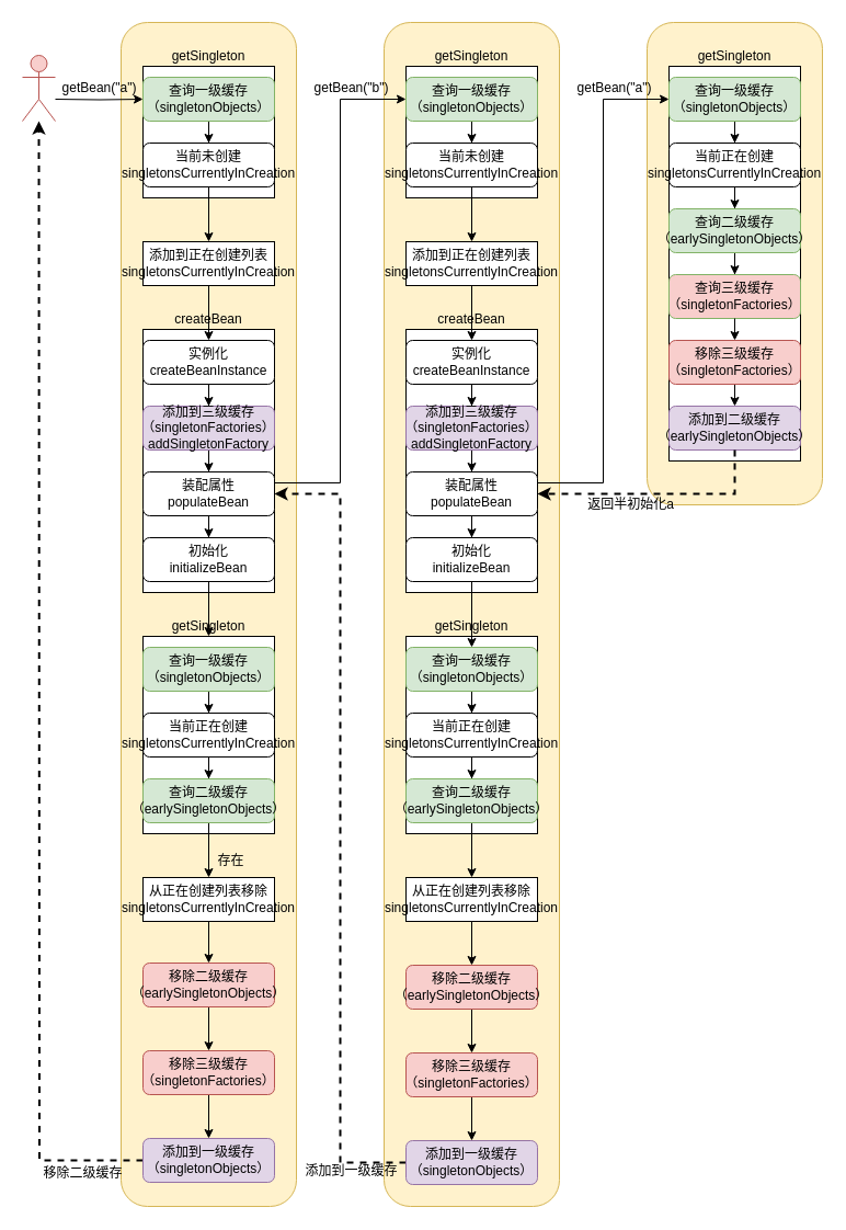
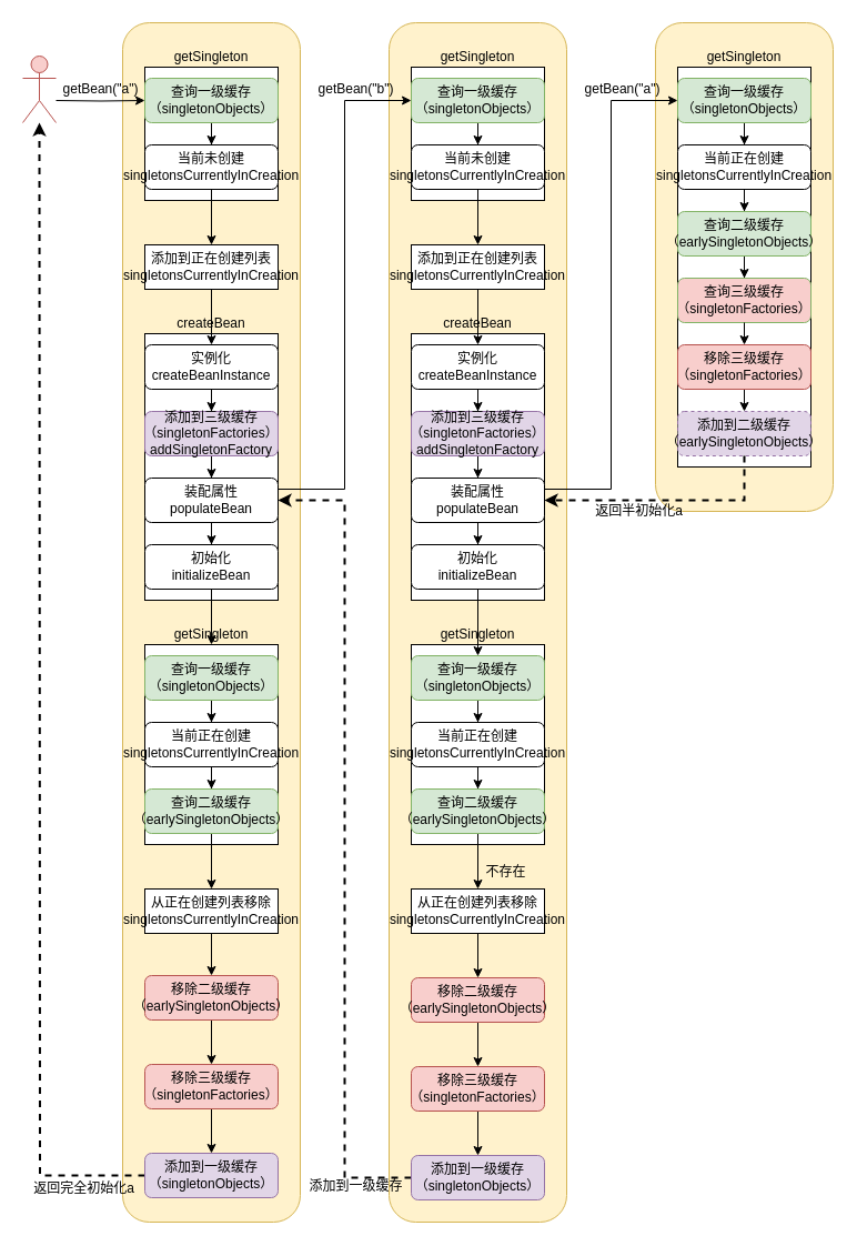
  <mxCell id="0" />
  <mxCell id="1" parent="0" />
  <mxCell id="2" value="" style="rounded=1;whiteSpace=wrap;html=1;fillColor=#fff2cc;strokeColor=#d6b656;" vertex="1" parent="1"><mxGeometry x="590" y="20" width="160" height="440" as="geometry" /></mxCell>
  <mxCell id="3" value="" style="rounded=1;whiteSpace=wrap;html=1;fillColor=#fff2cc;strokeColor=#d6b656;" vertex="1" parent="1"><mxGeometry x="350" y="20" width="160" height="1080" as="geometry" /></mxCell>
  <mxCell id="4" value="" style="rounded=1;whiteSpace=wrap;html=1;fillColor=#fff2cc;strokeColor=#d6b656;" vertex="1" parent="1"><mxGeometry x="110" y="20" width="160" height="1080" as="geometry" /></mxCell>
  <mxCell id="5" value="getSingleton" style="rounded=0;whiteSpace=wrap;html=1;labelPosition=center;verticalLabelPosition=top;align=center;verticalAlign=bottom;" vertex="1" parent="1"><mxGeometry x="130" y="60" width="120" height="120" as="geometry" /></mxCell>
  <mxCell id="6" style="edgeStyle=orthogonalEdgeStyle;rounded=0;orthogonalLoop=1;jettySize=auto;html=1;entryX=0.5;entryY=0;entryDx=0;entryDy=0;" edge="1" parent="1" source="7" target="9"><mxGeometry relative="1" as="geometry" /></mxCell>
  <mxCell id="7" value="查询一级缓存（singletonObjects）" style="rounded=1;whiteSpace=wrap;html=1;fillColor=#d5e8d4;strokeColor=#82b366;" vertex="1" parent="1"><mxGeometry x="130" y="70" width="120" height="40" as="geometry" /></mxCell>
  <mxCell id="8" style="edgeStyle=orthogonalEdgeStyle;rounded=0;orthogonalLoop=1;jettySize=auto;html=1;entryX=0.5;entryY=0;entryDx=0;entryDy=0;" edge="1" parent="1" source="9" target="11"><mxGeometry relative="1" as="geometry" /></mxCell>
  <mxCell id="9" value="当前未创建singletonsCurrentlyInCreation" style="rounded=1;whiteSpace=wrap;html=1;" vertex="1" parent="1"><mxGeometry x="130" y="130" width="120" height="40" as="geometry" /></mxCell>
  <mxCell id="10" style="edgeStyle=orthogonalEdgeStyle;rounded=0;orthogonalLoop=1;jettySize=auto;html=1;exitX=0.5;exitY=1;exitDx=0;exitDy=0;" edge="1" parent="1" source="9" target="9"><mxGeometry relative="1" as="geometry" /></mxCell>
  <mxCell id="11" value="添加到正在创建列表&lt;br&gt;singletonsCurrentlyInCreation" style="rounded=0;whiteSpace=wrap;html=1;" vertex="1" parent="1"><mxGeometry x="130" y="220" width="120" height="40" as="geometry" /></mxCell>
  <mxCell id="12" style="edgeStyle=orthogonalEdgeStyle;rounded=0;orthogonalLoop=1;jettySize=auto;html=1;entryX=0;entryY=0.5;entryDx=0;entryDy=0;" edge="1" parent="1" target="7"><mxGeometry relative="1" as="geometry"><mxPoint x="50" y="90" as="sourcePoint" /></mxGeometry></mxCell>
  <mxCell id="13" value="getBean(&quot;a&quot;)" style="text;html=1;align=center;verticalAlign=middle;resizable=0;points=[];;autosize=1;" vertex="1" parent="1"><mxGeometry x="50" y="70" width="80" height="20" as="geometry" /></mxCell>
  <mxCell id="14" value="createBean" style="rounded=0;whiteSpace=wrap;html=1;labelPosition=center;verticalLabelPosition=top;align=center;verticalAlign=bottom;" vertex="1" parent="1"><mxGeometry x="130" y="300" width="120" height="240" as="geometry" /></mxCell>
  <mxCell id="15" style="edgeStyle=orthogonalEdgeStyle;rounded=0;orthogonalLoop=1;jettySize=auto;html=1;" edge="1" parent="1" source="16" target="18"><mxGeometry relative="1" as="geometry" /></mxCell>
  <mxCell id="16" value="实例化&lt;br&gt;createBeanInstance" style="rounded=1;whiteSpace=wrap;html=1;" vertex="1" parent="1"><mxGeometry x="130" y="310" width="120" height="40" as="geometry" /></mxCell>
  <mxCell id="17" style="edgeStyle=orthogonalEdgeStyle;rounded=0;orthogonalLoop=1;jettySize=auto;html=1;" edge="1" parent="1" source="18" target="21"><mxGeometry relative="1" as="geometry" /></mxCell>
  <mxCell id="18" value="添加到三级缓存（singletonFactories）&lt;br&gt;addSingletonFactory" style="rounded=1;whiteSpace=wrap;html=1;fillColor=#e1d5e7;strokeColor=#9673a6;" vertex="1" parent="1"><mxGeometry x="130" y="370" width="120" height="40" as="geometry" /></mxCell>
  <mxCell id="19" style="edgeStyle=orthogonalEdgeStyle;rounded=0;orthogonalLoop=1;jettySize=auto;html=1;entryX=0;entryY=0.5;entryDx=0;entryDy=0;strokeWidth=1;" edge="1" parent="1" source="21" target="25"><mxGeometry relative="1" as="geometry"><mxPoint x="300" y="150" as="targetPoint" /><Array as="points"><mxPoint x="310" y="440" /><mxPoint x="310" y="90" /></Array></mxGeometry></mxCell>
  <mxCell id="20" style="edgeStyle=orthogonalEdgeStyle;rounded=0;orthogonalLoop=1;jettySize=auto;html=1;strokeWidth=1;" edge="1" parent="1" source="21" target="76"><mxGeometry relative="1" as="geometry" /></mxCell>
  <mxCell id="21" value="装配属性populateBean" style="rounded=1;whiteSpace=wrap;html=1;" vertex="1" parent="1"><mxGeometry x="130" y="430" width="120" height="40" as="geometry" /></mxCell>
  <mxCell id="22" style="edgeStyle=orthogonalEdgeStyle;rounded=0;orthogonalLoop=1;jettySize=auto;html=1;entryX=0.5;entryY=0;entryDx=0;entryDy=0;" edge="1" parent="1" source="11" target="16"><mxGeometry relative="1" as="geometry" /></mxCell>
  <mxCell id="23" value="getSingleton" style="rounded=0;whiteSpace=wrap;html=1;labelPosition=center;verticalLabelPosition=top;align=center;verticalAlign=bottom;" vertex="1" parent="1"><mxGeometry x="370" y="60" width="120" height="120" as="geometry" /></mxCell>
  <mxCell id="24" style="edgeStyle=orthogonalEdgeStyle;rounded=0;orthogonalLoop=1;jettySize=auto;html=1;entryX=0.5;entryY=0;entryDx=0;entryDy=0;" edge="1" parent="1" source="25" target="27"><mxGeometry relative="1" as="geometry" /></mxCell>
  <mxCell id="25" value="查询一级缓存（singletonObjects）" style="rounded=1;whiteSpace=wrap;html=1;fillColor=#d5e8d4;strokeColor=#82b366;" vertex="1" parent="1"><mxGeometry x="370" y="70" width="120" height="40" as="geometry" /></mxCell>
  <mxCell id="26" style="edgeStyle=orthogonalEdgeStyle;rounded=0;orthogonalLoop=1;jettySize=auto;html=1;entryX=0.5;entryY=0;entryDx=0;entryDy=0;" edge="1" parent="1" source="27" target="29"><mxGeometry relative="1" as="geometry" /></mxCell>
  <mxCell id="27" value="当前未创建singletonsCurrentlyInCreation" style="rounded=1;whiteSpace=wrap;html=1;" vertex="1" parent="1"><mxGeometry x="370" y="130" width="120" height="40" as="geometry" /></mxCell>
  <mxCell id="28" style="edgeStyle=orthogonalEdgeStyle;rounded=0;orthogonalLoop=1;jettySize=auto;html=1;exitX=0.5;exitY=1;exitDx=0;exitDy=0;" edge="1" parent="1" source="27" target="27"><mxGeometry relative="1" as="geometry" /></mxCell>
  <mxCell id="29" value="添加到正在创建列表&lt;br&gt;singletonsCurrentlyInCreation" style="rounded=0;whiteSpace=wrap;html=1;" vertex="1" parent="1"><mxGeometry x="370" y="220" width="120" height="40" as="geometry" /></mxCell>
  <mxCell id="30" value="createBean" style="rounded=0;whiteSpace=wrap;html=1;labelPosition=center;verticalLabelPosition=top;align=center;verticalAlign=bottom;" vertex="1" parent="1"><mxGeometry x="370" y="300" width="120" height="240" as="geometry" /></mxCell>
  <mxCell id="31" style="edgeStyle=orthogonalEdgeStyle;rounded=0;orthogonalLoop=1;jettySize=auto;html=1;" edge="1" parent="1" source="32" target="34"><mxGeometry relative="1" as="geometry" /></mxCell>
  <mxCell id="32" value="实例化&lt;br&gt;createBeanInstance" style="rounded=1;whiteSpace=wrap;html=1;" vertex="1" parent="1"><mxGeometry x="370" y="310" width="120" height="40" as="geometry" /></mxCell>
  <mxCell id="33" style="edgeStyle=orthogonalEdgeStyle;rounded=0;orthogonalLoop=1;jettySize=auto;html=1;" edge="1" parent="1" source="34" target="36"><mxGeometry relative="1" as="geometry" /></mxCell>
  <mxCell id="34" value="添加到三级缓存（singletonFactories）&lt;br&gt;addSingletonFactory" style="rounded=1;whiteSpace=wrap;html=1;fillColor=#e1d5e7;strokeColor=#9673a6;" vertex="1" parent="1"><mxGeometry x="370" y="370" width="120" height="40" as="geometry" /></mxCell>
  <mxCell id="35" style="edgeStyle=orthogonalEdgeStyle;rounded=0;orthogonalLoop=1;jettySize=auto;html=1;entryX=0.5;entryY=0;entryDx=0;entryDy=0;strokeWidth=1;" edge="1" parent="1" source="36" target="56"><mxGeometry relative="1" as="geometry" /></mxCell>
  <mxCell id="36" value="装配属性populateBean" style="rounded=1;whiteSpace=wrap;html=1;" vertex="1" parent="1"><mxGeometry x="370" y="430" width="120" height="40" as="geometry" /></mxCell>
  <mxCell id="37" style="edgeStyle=orthogonalEdgeStyle;rounded=0;orthogonalLoop=1;jettySize=auto;html=1;entryX=0.5;entryY=0;entryDx=0;entryDy=0;" edge="1" parent="1" source="29" target="32"><mxGeometry relative="1" as="geometry" /></mxCell>
  <mxCell id="38" value="getBean(&quot;b&quot;)" style="text;html=1;align=center;verticalAlign=middle;resizable=0;points=[];;autosize=1;" vertex="1" parent="1"><mxGeometry x="280" y="70" width="80" height="20" as="geometry" /></mxCell>
  <mxCell id="39" value="getSingleton" style="rounded=0;whiteSpace=wrap;html=1;labelPosition=center;verticalLabelPosition=top;align=center;verticalAlign=bottom;" vertex="1" parent="1"><mxGeometry x="610" y="60" width="120" height="360" as="geometry" /></mxCell>
  <mxCell id="40" style="edgeStyle=orthogonalEdgeStyle;rounded=0;orthogonalLoop=1;jettySize=auto;html=1;entryX=0.5;entryY=0;entryDx=0;entryDy=0;" edge="1" parent="1" source="41" target="43"><mxGeometry relative="1" as="geometry" /></mxCell>
  <mxCell id="41" value="查询一级缓存（singletonObjects）" style="rounded=1;whiteSpace=wrap;html=1;fillColor=#d5e8d4;strokeColor=#82b366;" vertex="1" parent="1"><mxGeometry x="610" y="70" width="120" height="40" as="geometry" /></mxCell>
  <mxCell id="42" style="edgeStyle=orthogonalEdgeStyle;rounded=0;orthogonalLoop=1;jettySize=auto;html=1;entryX=0.5;entryY=0;entryDx=0;entryDy=0;strokeWidth=1;" edge="1" parent="1" source="43" target="48"><mxGeometry relative="1" as="geometry" /></mxCell>
  <mxCell id="43" value="当前正在创建singletonsCurrentlyInCreation" style="rounded=1;whiteSpace=wrap;html=1;" vertex="1" parent="1"><mxGeometry x="610" y="130" width="120" height="40" as="geometry" /></mxCell>
  <mxCell id="44" style="edgeStyle=orthogonalEdgeStyle;rounded=0;orthogonalLoop=1;jettySize=auto;html=1;exitX=0.5;exitY=1;exitDx=0;exitDy=0;" edge="1" parent="1" source="43" target="43"><mxGeometry relative="1" as="geometry" /></mxCell>
  <mxCell id="45" style="edgeStyle=orthogonalEdgeStyle;rounded=0;orthogonalLoop=1;jettySize=auto;html=1;strokeWidth=1;" edge="1" parent="1" target="41"><mxGeometry relative="1" as="geometry"><mxPoint x="610" y="90" as="targetPoint" /><mxPoint x="490" y="440" as="sourcePoint" /><Array as="points"><mxPoint x="490" y="440" /><mxPoint x="550" y="440" /><mxPoint x="550" y="90" /></Array></mxGeometry></mxCell>
  <mxCell id="46" value="getBean(&quot;a&quot;)" style="text;html=1;align=center;verticalAlign=middle;resizable=0;points=[];;autosize=1;" vertex="1" parent="1"><mxGeometry x="520" y="70" width="80" height="20" as="geometry" /></mxCell>
  <mxCell id="47" style="edgeStyle=orthogonalEdgeStyle;rounded=0;orthogonalLoop=1;jettySize=auto;html=1;entryX=0.5;entryY=0;entryDx=0;entryDy=0;strokeWidth=1;" edge="1" parent="1" source="48" target="50"><mxGeometry relative="1" as="geometry" /></mxCell>
  <mxCell id="48" value="查询二级缓存（earlySingletonObjects）" style="rounded=1;whiteSpace=wrap;html=1;fillColor=#d5e8d4;strokeColor=#82b366;" vertex="1" parent="1"><mxGeometry x="610" y="190" width="120" height="40" as="geometry" /></mxCell>
  <mxCell id="49" style="edgeStyle=orthogonalEdgeStyle;rounded=0;orthogonalLoop=1;jettySize=auto;html=1;entryX=0.5;entryY=0;entryDx=0;entryDy=0;strokeWidth=1;exitX=0.5;exitY=1;exitDx=0;exitDy=0;" edge="1" parent="1" source="54" target="52"><mxGeometry relative="1" as="geometry" /></mxCell>
  <mxCell id="50" value="查询三级缓存（singletonFactories）" style="rounded=1;whiteSpace=wrap;html=1;fillColor=#f8cecc;strokeColor=#82b366;" vertex="1" parent="1"><mxGeometry x="610" y="250" width="120" height="40" as="geometry" /></mxCell>
  <mxCell id="51" style="edgeStyle=orthogonalEdgeStyle;rounded=0;orthogonalLoop=1;jettySize=auto;html=1;entryX=0.5;entryY=0;entryDx=0;entryDy=0;strokeWidth=1;" edge="1" parent="1" target="54"><mxGeometry relative="1" as="geometry"><mxPoint x="670" y="290" as="sourcePoint" /></mxGeometry></mxCell>
- <mxCell id="52" value="添加到二级缓存（earlySingletonObjects）" style="rounded=1;whiteSpace=wrap;html=1;fillColor=#e1d5e7;strokeColor=#9673a6;" vertex="1" parent="1"><mxGeometry x="610" y="370" width="120" height="40" as="geometry" /></mxCell>
+ <mxCell id="52" value="添加到二级缓存（earlySingletonObjects）" style="rounded=1;whiteSpace=wrap;html=1;fillColor=#e1d5e7;strokeColor=#9673a6;dashed=1;" vertex="1" parent="1"><mxGeometry x="610" y="370" width="120" height="40" as="geometry" /></mxCell>
  <mxCell id="53" style="edgeStyle=orthogonalEdgeStyle;rounded=0;orthogonalLoop=1;jettySize=auto;html=1;entryX=1;entryY=0.5;entryDx=0;entryDy=0;strokeWidth=2;dashed=1;exitX=0.5;exitY=1;exitDx=0;exitDy=0;" edge="1" parent="1" source="52" target="36"><mxGeometry relative="1" as="geometry"><Array as="points"><mxPoint x="670" y="450" /></Array></mxGeometry></mxCell>
  <mxCell id="54" value="移除三级缓存（singletonFactories）" style="rounded=1;whiteSpace=wrap;html=1;fillColor=#f8cecc;strokeColor=#b85450;" vertex="1" parent="1"><mxGeometry x="610" y="310" width="120" height="40" as="geometry" /></mxCell>
  <mxCell id="55" value="返回半初始化a" style="text;html=1;align=center;verticalAlign=middle;resizable=0;points=[];;autosize=1;" vertex="1" parent="1"><mxGeometry x="530" y="450" width="90" height="20" as="geometry" /></mxCell>
  <mxCell id="56" value="初始化&lt;br&gt;initializeBean" style="rounded=1;whiteSpace=wrap;html=1;" vertex="1" parent="1"><mxGeometry x="370" y="490" width="120" height="40" as="geometry" /></mxCell>
  <mxCell id="57" value="getSingleton" style="rounded=0;whiteSpace=wrap;html=1;labelPosition=center;verticalLabelPosition=top;align=center;verticalAlign=bottom;" vertex="1" parent="1"><mxGeometry x="370" y="580" width="120" height="180" as="geometry" /></mxCell>
  <mxCell id="58" style="edgeStyle=orthogonalEdgeStyle;rounded=0;orthogonalLoop=1;jettySize=auto;html=1;entryX=0.5;entryY=0;entryDx=0;entryDy=0;" edge="1" parent="1" source="59" target="61"><mxGeometry relative="1" as="geometry" /></mxCell>
  <mxCell id="59" value="查询一级缓存（singletonObjects）" style="rounded=1;whiteSpace=wrap;html=1;fillColor=#d5e8d4;strokeColor=#82b366;" vertex="1" parent="1"><mxGeometry x="370" y="590" width="120" height="40" as="geometry" /></mxCell>
  <mxCell id="60" style="edgeStyle=orthogonalEdgeStyle;rounded=0;orthogonalLoop=1;jettySize=auto;html=1;strokeWidth=1;" edge="1" parent="1" source="61" target="65"><mxGeometry relative="1" as="geometry" /></mxCell>
  <mxCell id="61" value="当前正在创建singletonsCurrentlyInCreation" style="rounded=1;whiteSpace=wrap;html=1;" vertex="1" parent="1"><mxGeometry x="370" y="650" width="120" height="40" as="geometry" /></mxCell>
  <mxCell id="62" style="edgeStyle=orthogonalEdgeStyle;rounded=0;orthogonalLoop=1;jettySize=auto;html=1;exitX=0.5;exitY=1;exitDx=0;exitDy=0;" edge="1" parent="1" source="61" target="61"><mxGeometry relative="1" as="geometry" /></mxCell>
  <mxCell id="63" style="edgeStyle=orthogonalEdgeStyle;rounded=0;orthogonalLoop=1;jettySize=auto;html=1;strokeWidth=1;" edge="1" parent="1" source="56" target="59"><mxGeometry relative="1" as="geometry" /></mxCell>
  <mxCell id="64" style="edgeStyle=orthogonalEdgeStyle;rounded=0;orthogonalLoop=1;jettySize=auto;html=1;entryX=0.5;entryY=0;entryDx=0;entryDy=0;strokeWidth=1;" edge="1" parent="1" source="65" target="67"><mxGeometry relative="1" as="geometry" /></mxCell>
  <mxCell id="65" value="查询二级缓存（earlySingletonObjects）" style="rounded=1;whiteSpace=wrap;html=1;fillColor=#d5e8d4;strokeColor=#82b366;" vertex="1" parent="1"><mxGeometry x="370" y="710" width="120" height="40" as="geometry" /></mxCell>
  <mxCell id="66" style="edgeStyle=orthogonalEdgeStyle;rounded=0;orthogonalLoop=1;jettySize=auto;html=1;entryX=0.5;entryY=0;entryDx=0;entryDy=0;strokeWidth=1;" edge="1" parent="1" source="67" target="71"><mxGeometry relative="1" as="geometry" /></mxCell>
  <mxCell id="67" value="从正在创建列表移除&lt;br&gt;singletonsCurrentlyInCreation" style="rounded=0;whiteSpace=wrap;html=1;" vertex="1" parent="1"><mxGeometry x="370" y="800" width="120" height="40" as="geometry" /></mxCell>
  <mxCell id="68" style="edgeStyle=orthogonalEdgeStyle;rounded=0;orthogonalLoop=1;jettySize=auto;html=1;entryX=1;entryY=0.5;entryDx=0;entryDy=0;strokeWidth=2;dashed=1;" edge="1" parent="1" source="69" target="21"><mxGeometry relative="1" as="geometry" /></mxCell>
  <mxCell id="69" value="添加到一级缓存（singletonObjects）" style="rounded=1;whiteSpace=wrap;html=1;fillColor=#e1d5e7;strokeColor=#9673a6;" vertex="1" parent="1"><mxGeometry x="370" y="1040" width="120" height="40" as="geometry" /></mxCell>
  <mxCell id="70" style="edgeStyle=orthogonalEdgeStyle;rounded=0;orthogonalLoop=1;jettySize=auto;html=1;entryX=0.5;entryY=0;entryDx=0;entryDy=0;strokeWidth=1;" edge="1" parent="1" source="71" target="73"><mxGeometry relative="1" as="geometry" /></mxCell>
  <mxCell id="71" value="移除二级缓存（earlySingletonObjects）" style="rounded=1;whiteSpace=wrap;html=1;fillColor=#f8cecc;strokeColor=#b85450;" vertex="1" parent="1"><mxGeometry x="370" y="880" width="120" height="40" as="geometry" /></mxCell>
  <mxCell id="72" style="edgeStyle=orthogonalEdgeStyle;rounded=0;orthogonalLoop=1;jettySize=auto;html=1;entryX=0.5;entryY=0;entryDx=0;entryDy=0;strokeWidth=1;" edge="1" parent="1" source="73" target="69"><mxGeometry relative="1" as="geometry" /></mxCell>
  <mxCell id="73" value="移除三级缓存（singletonFactories）" style="rounded=1;whiteSpace=wrap;html=1;fillColor=#f8cecc;strokeColor=#b85450;" vertex="1" parent="1"><mxGeometry x="370" y="960" width="120" height="40" as="geometry" /></mxCell>
  <mxCell id="74" value="添加到一级缓存" style="text;html=1;align=center;verticalAlign=middle;resizable=0;points=[];;autosize=1;" vertex="1" parent="1"><mxGeometry x="265" y="1058" width="110" height="20" as="geometry" /></mxCell>
  <mxCell id="75" style="edgeStyle=orthogonalEdgeStyle;rounded=0;orthogonalLoop=1;jettySize=auto;html=1;entryX=0.5;entryY=0;entryDx=0;entryDy=0;strokeWidth=1;" edge="1" parent="1" source="76" target="77"><mxGeometry relative="1" as="geometry" /></mxCell>
  <mxCell id="76" value="初始化&lt;br&gt;initializeBean" style="rounded=1;whiteSpace=wrap;html=1;" vertex="1" parent="1"><mxGeometry x="130" y="490" width="120" height="40" as="geometry" /></mxCell>
  <mxCell id="77" value="getSingleton" style="rounded=0;whiteSpace=wrap;html=1;labelPosition=center;verticalLabelPosition=top;align=center;verticalAlign=bottom;" vertex="1" parent="1"><mxGeometry x="130" y="580" width="120" height="180" as="geometry" /></mxCell>
  <mxCell id="78" style="edgeStyle=orthogonalEdgeStyle;rounded=0;orthogonalLoop=1;jettySize=auto;html=1;entryX=0.5;entryY=0;entryDx=0;entryDy=0;" edge="1" parent="1" source="79" target="81"><mxGeometry relative="1" as="geometry" /></mxCell>
  <mxCell id="79" value="查询一级缓存（singletonObjects）" style="rounded=1;whiteSpace=wrap;html=1;fillColor=#d5e8d4;strokeColor=#82b366;" vertex="1" parent="1"><mxGeometry x="130" y="590" width="120" height="40" as="geometry" /></mxCell>
  <mxCell id="80" style="edgeStyle=orthogonalEdgeStyle;rounded=0;orthogonalLoop=1;jettySize=auto;html=1;strokeWidth=1;" edge="1" parent="1" source="81" target="84"><mxGeometry relative="1" as="geometry" /></mxCell>
  <mxCell id="81" value="当前正在创建singletonsCurrentlyInCreation" style="rounded=1;whiteSpace=wrap;html=1;" vertex="1" parent="1"><mxGeometry x="130" y="650" width="120" height="40" as="geometry" /></mxCell>
  <mxCell id="82" style="edgeStyle=orthogonalEdgeStyle;rounded=0;orthogonalLoop=1;jettySize=auto;html=1;exitX=0.5;exitY=1;exitDx=0;exitDy=0;" edge="1" parent="1" source="81" target="81"><mxGeometry relative="1" as="geometry" /></mxCell>
  <mxCell id="83" style="edgeStyle=orthogonalEdgeStyle;rounded=0;orthogonalLoop=1;jettySize=auto;html=1;entryX=0.5;entryY=0;entryDx=0;entryDy=0;strokeWidth=1;" edge="1" parent="1" source="84" target="87"><mxGeometry relative="1" as="geometry" /></mxCell>
  <mxCell id="84" value="查询二级缓存（earlySingletonObjects）" style="rounded=1;whiteSpace=wrap;html=1;fillColor=#d5e8d4;strokeColor=#82b366;" vertex="1" parent="1"><mxGeometry x="130" y="710" width="120" height="40" as="geometry" /></mxCell>
+ <mxCell id="85" value="不存在" style="text;html=1;align=center;verticalAlign=middle;resizable=0;points=[];;autosize=1;" vertex="1" parent="1"><mxGeometry x="430" y="775" width="50" height="20" as="geometry" /></mxCell>
  <mxCell id="86" style="edgeStyle=orthogonalEdgeStyle;rounded=0;orthogonalLoop=1;jettySize=auto;html=1;entryX=0.5;entryY=0;entryDx=0;entryDy=0;strokeWidth=1;" edge="1" parent="1" source="87" target="92"><mxGeometry relative="1" as="geometry" /></mxCell>
  <mxCell id="87" value="从正在创建列表移除&lt;br&gt;singletonsCurrentlyInCreation" style="rounded=0;whiteSpace=wrap;html=1;" vertex="1" parent="1"><mxGeometry x="130" y="800" width="120" height="40" as="geometry" /></mxCell>
- <mxCell id="88" value="存在" style="text;html=1;align=center;verticalAlign=middle;resizable=0;points=[];;autosize=1;" vertex="1" parent="1"><mxGeometry x="190" y="775" width="40" height="20" as="geometry" /></mxCell>
  <mxCell id="89" style="edgeStyle=orthogonalEdgeStyle;rounded=0;orthogonalLoop=1;jettySize=auto;html=1;strokeWidth=2;dashed=1;" edge="1" parent="1" source="90"><mxGeometry relative="1" as="geometry"><mxPoint x="35" y="110" as="targetPoint" /></mxGeometry></mxCell>
  <mxCell id="90" value="添加到一级缓存（singletonObjects）" style="rounded=1;whiteSpace=wrap;html=1;fillColor=#e1d5e7;strokeColor=#9673a6;" vertex="1" parent="1"><mxGeometry x="130" y="1038" width="120" height="40" as="geometry" /></mxCell>
  <mxCell id="91" style="edgeStyle=orthogonalEdgeStyle;rounded=0;orthogonalLoop=1;jettySize=auto;html=1;entryX=0.5;entryY=0;entryDx=0;entryDy=0;strokeWidth=1;" edge="1" parent="1" source="92" target="94"><mxGeometry relative="1" as="geometry" /></mxCell>
  <mxCell id="92" value="移除二级缓存（earlySingletonObjects）" style="rounded=1;whiteSpace=wrap;html=1;fillColor=#f8cecc;strokeColor=#b85450;" vertex="1" parent="1"><mxGeometry x="130" y="878" width="120" height="40" as="geometry" /></mxCell>
  <mxCell id="93" style="edgeStyle=orthogonalEdgeStyle;rounded=0;orthogonalLoop=1;jettySize=auto;html=1;entryX=0.5;entryY=0;entryDx=0;entryDy=0;strokeWidth=1;" edge="1" parent="1" source="94" target="90"><mxGeometry relative="1" as="geometry" /></mxCell>
  <mxCell id="94" value="移除三级缓存（singletonFactories）" style="rounded=1;whiteSpace=wrap;html=1;fillColor=#f8cecc;strokeColor=#b85450;" vertex="1" parent="1"><mxGeometry x="130" y="958" width="120" height="40" as="geometry" /></mxCell>
- <mxCell id="95" value="移除二级缓存" style="text;html=1;align=center;verticalAlign=middle;resizable=0;points=[];;autosize=1;" vertex="1" parent="1"><mxGeometry x="20" y="1060" width="110" height="20" as="geometry" /></mxCell>
+ <mxCell id="95" value="返回完全初始化a" style="text;html=1;align=center;verticalAlign=middle;resizable=0;points=[];;autosize=1;" vertex="1" parent="1"><mxGeometry x="20" y="1060" width="110" height="20" as="geometry" /></mxCell>
  <mxCell id="96" value="" style="shape=umlActor;verticalLabelPosition=bottom;labelBackgroundColor=#ffffff;verticalAlign=top;html=1;outlineConnect=0;fillColor=#f8cecc;strokeColor=#b85450;" vertex="1" parent="1"><mxGeometry x="20" y="50" width="30" height="60" as="geometry" /></mxCell>
